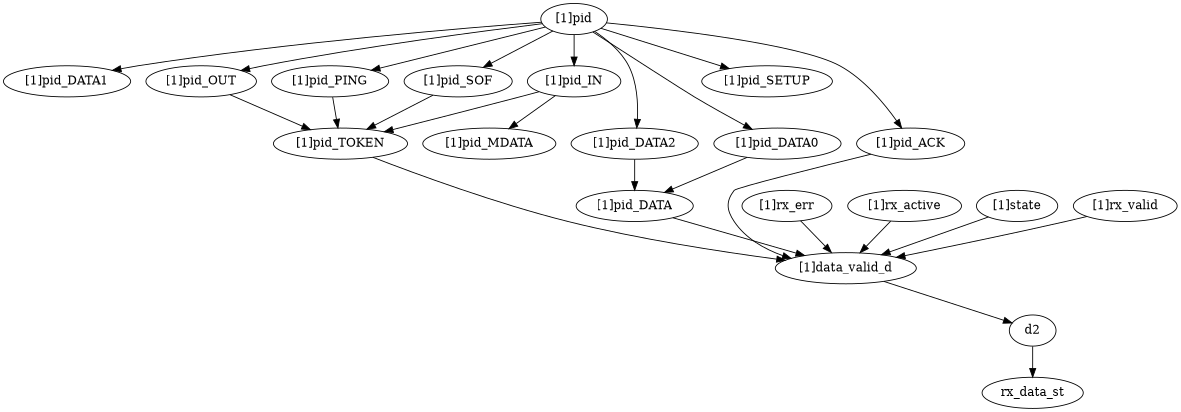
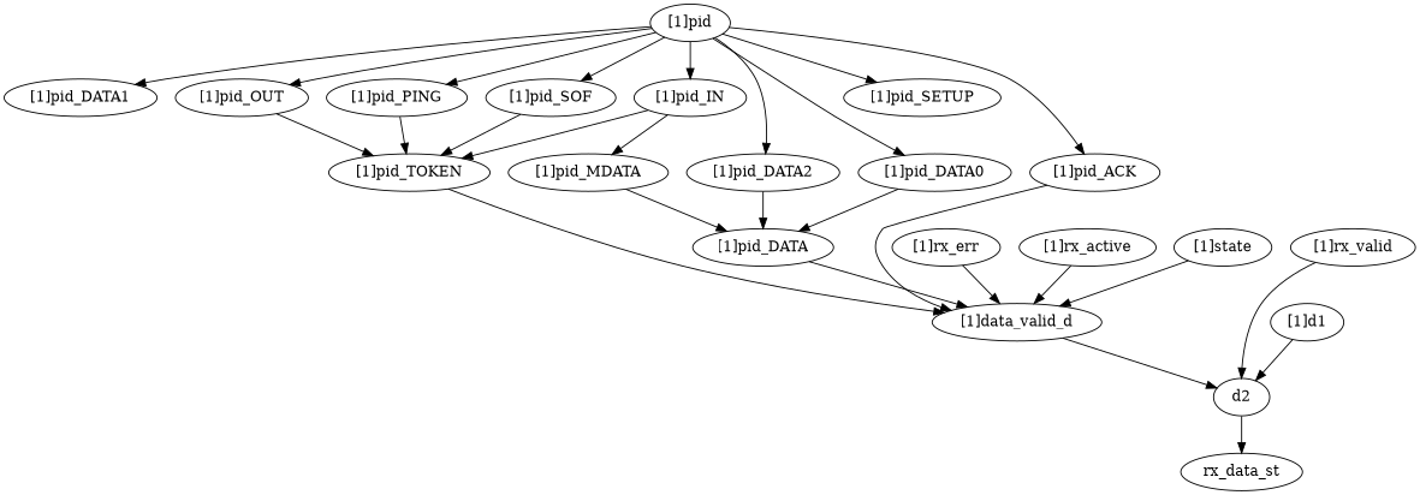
  strict digraph {
    node [complexity=13 importance=0.0939087386221 rank=0.00722374912477]
    "[1]state" [complexity=4 importance=0.134237750563 rank=0.0335594376407]
    "[1]data_valid_d" [complexity=3 importance=0.0522163107588 rank=0.0174054369196]
    d2 [complexity=2 importance=0.0350361864336 rank=0.0175180932168]
    rx_data_st [complexity=0 importance=0.0176001620429 rank=0.0]
    "[1]pid_DATA1" [complexity=12 importance=0.0892215408388 rank=0.00743512840324]
    "[1]pid_DATA" [complexity=7 importance=0.0798472061483 rank=0.0114067437355]
    "[1]rx_err" [complexity=16 importance=0.217747347292 rank=0.0136092092057]
    "[1]pid_TOKEN" [complexity=7 importance=0.0845344039315 rank=0.0120763434188]
    "[1]pid_IN"
    "[1]pid_MDATA" [complexity=12 importance=0.0892215408388 rank=0.00743512840324]
    "[1]rx_active" [complexity=14 importance=0.165531036533 rank=0.0118236454666]
    "[1]pid" [complexity=7 importance=0.079311370503 rank=0.0113301957861]
    "[1]pid_OUT"
    "[1]pid_PING"
    "[1]pid_DATA0" [complexity=12 importance=0.0892215408388 rank=0.00743512840324]
    "[1]pid_SOF"
    "[1]pid_ACK" [complexity=5 importance=0.0615906454494 rank=0.0123181290899]
    "[1]pid_SETUP"
    "[1]pid_DATA2" [complexity=12 importance=0.0892215408388 rank=0.00743512840324]
    "[1]rx_valid" [complexity=14 importance=0.165531036533 rank=0.0118236454666]
+   "[1]d1" [complexity=4 importance=0.0502351467156 rank=0.0125587866789]
    "[1]state" -> "[1]data_valid_d"
    "[1]data_valid_d" -> d2
    d2 -> rx_data_st
    "[1]pid_DATA" -> "[1]data_valid_d"
    "[1]rx_err" -> "[1]data_valid_d"
    "[1]pid_TOKEN" -> "[1]data_valid_d"
    "[1]pid_IN" -> "[1]pid_TOKEN"
    "[1]pid_IN" -> "[1]pid_MDATA"
+   "[1]pid_MDATA" -> "[1]pid_DATA"
    "[1]rx_active" -> "[1]data_valid_d"
    "[1]pid" -> "[1]pid_DATA1"
    "[1]pid" -> "[1]pid_IN"
    "[1]pid" -> "[1]pid_OUT"
    "[1]pid" -> "[1]pid_PING"
    "[1]pid" -> "[1]pid_DATA0"
    "[1]pid" -> "[1]pid_SOF"
    "[1]pid" -> "[1]pid_ACK"
    "[1]pid" -> "[1]pid_SETUP"
    "[1]pid" -> "[1]pid_DATA2"
    "[1]pid_OUT" -> "[1]pid_TOKEN"
    "[1]pid_PING" -> "[1]pid_TOKEN"
    "[1]pid_DATA0" -> "[1]pid_DATA"
    "[1]pid_SOF" -> "[1]pid_TOKEN"
    "[1]pid_ACK" -> "[1]data_valid_d"
    "[1]pid_DATA2" -> "[1]pid_DATA"
-   "[1]rx_valid" -> "[1]data_valid_d"
+   "[1]rx_valid" -> d2
+   "[1]d1" -> d2
  }
